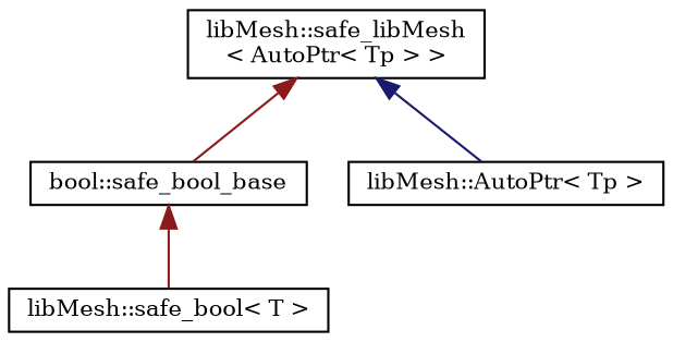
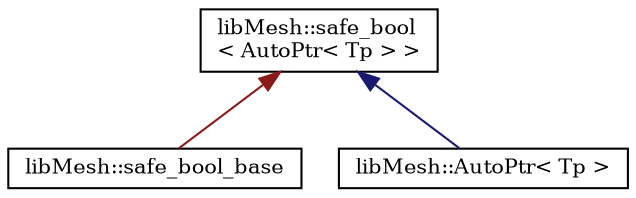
  digraph {
    fontname="DejaVu Serif"
    rankdir=TB
    node [color=black fillcolor=white fontname="DejaVu Serif" fontsize=10 shape=record style=filled]
    edge [color=firebrick4 dir=back fontname="DejaVu Serif" fontsize=10 labelfontname=FreeSans labelfontsize=10 style=solid]
-   n1 [height=0.2 label="bool::safe_bool_base" width=0.4]
-   n2 [height=0.2 label="libMesh::safe_bool\< T \>" width=0.4]
-   n3 [height=0.2 label="libMesh::safe_libMesh\l\< AutoPtr\< Tp \> \>" width=0.4]
+   n1 [height=0.2 label="libMesh::safe_bool_base" width=0.4]
+   n3 [height=0.2 label="libMesh::safe_bool\l\< AutoPtr\< Tp \> \>" width=0.4]
    n4 [height=0.2 label="libMesh::AutoPtr\< Tp \>" width=0.4]
-   n1 -> n2
    n3 -> n1
    n3 -> n4 [color=midnightblue]
  }
